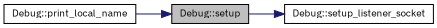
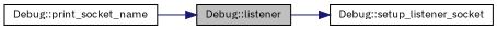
  digraph {
    fontname="IBM Plex Sans"
    rankdir=LR
    node [color=black fillcolor=white fontname="IBM Plex Sans" fontsize=10 shape=record style=filled]
    edge [color=midnightblue fontname="IBM Plex Sans" fontsize=10 labelfontname=FreeSans labelfontsize=10 style=solid]
-   n1 [fillcolor=grey75 fontcolor=black height=0.2 label="Debug::setup" width=0.4]
+   n1 [fillcolor=grey75 fontcolor=black height=0.2 label="Debug::listener" width=0.4]
    n2 [height=0.2 label="Debug::setup_listener_socket" width=0.4]
-   n3 [height=0.2 label="Debug::print_local_name" width=0.4]
+   n3 [height=0.2 label="Debug::print_socket_name" width=0.4]
    n1 -> n2
    n3 -> n1
  }
